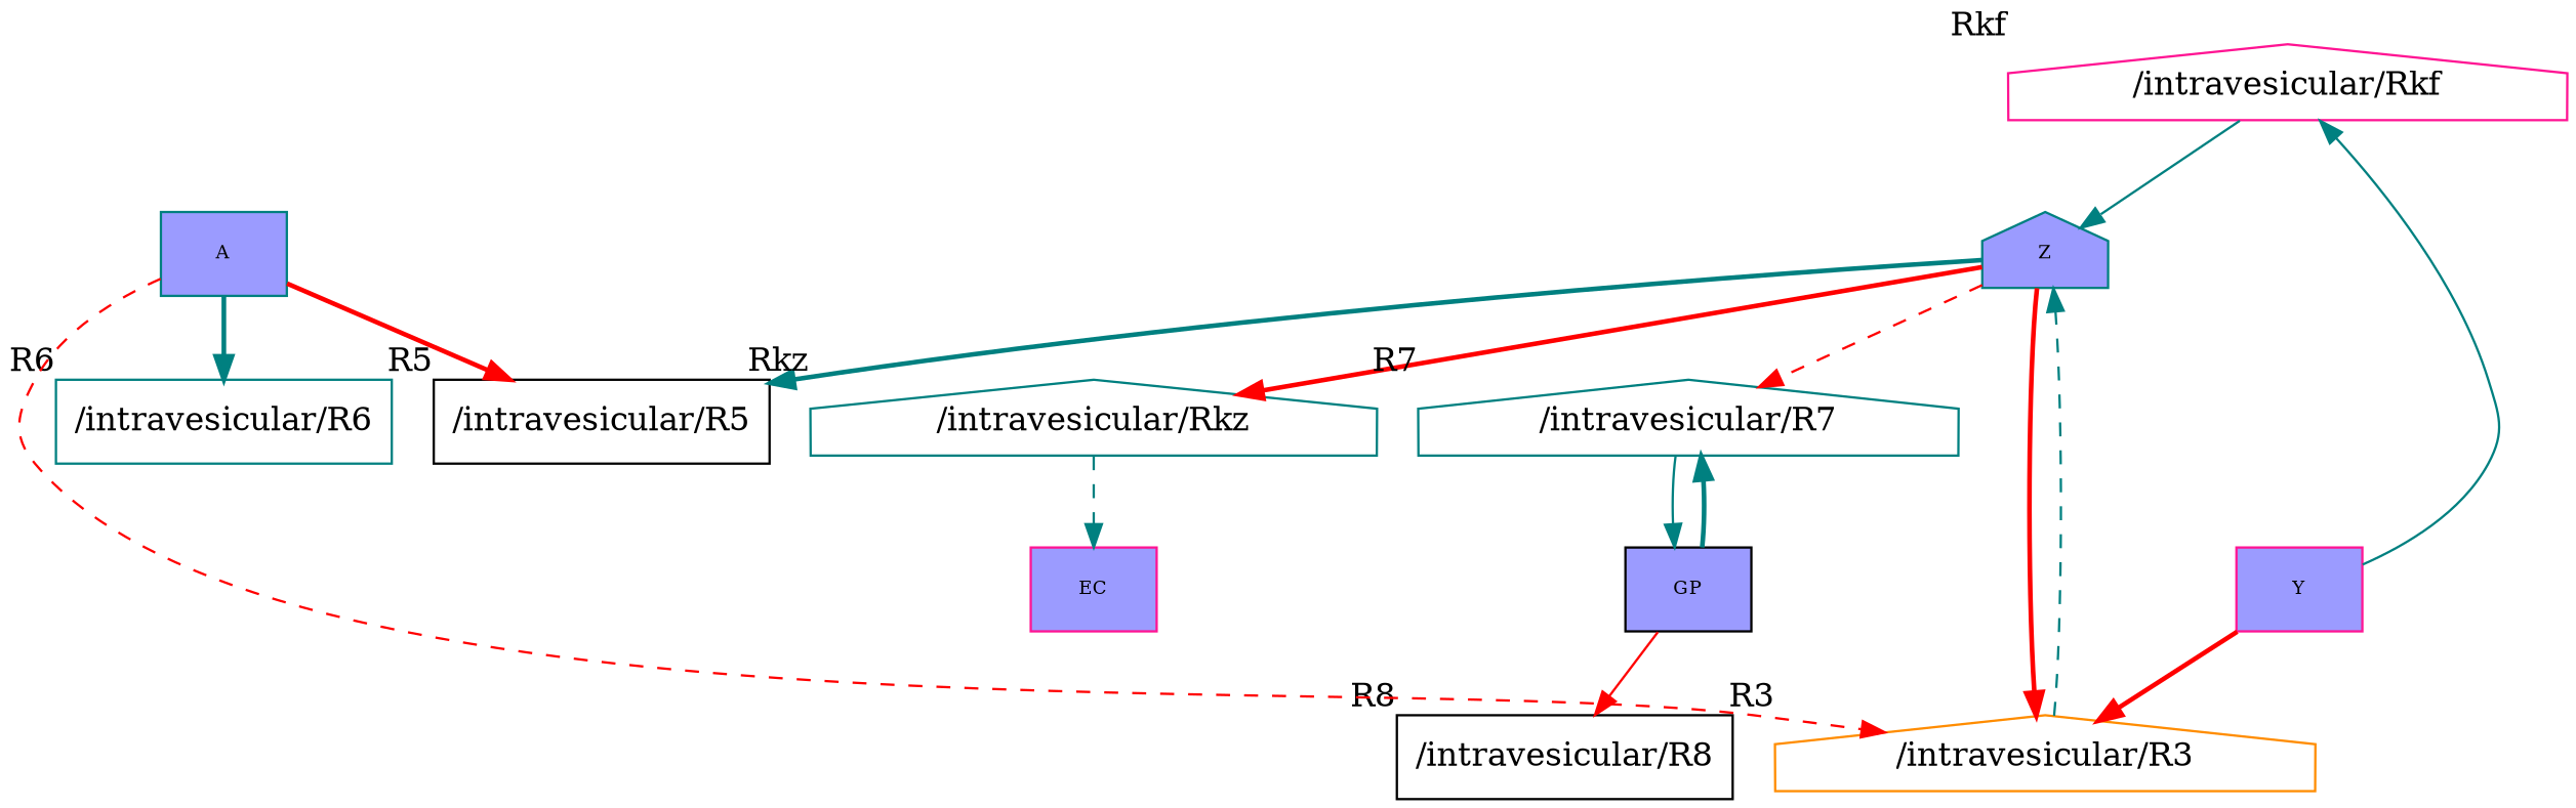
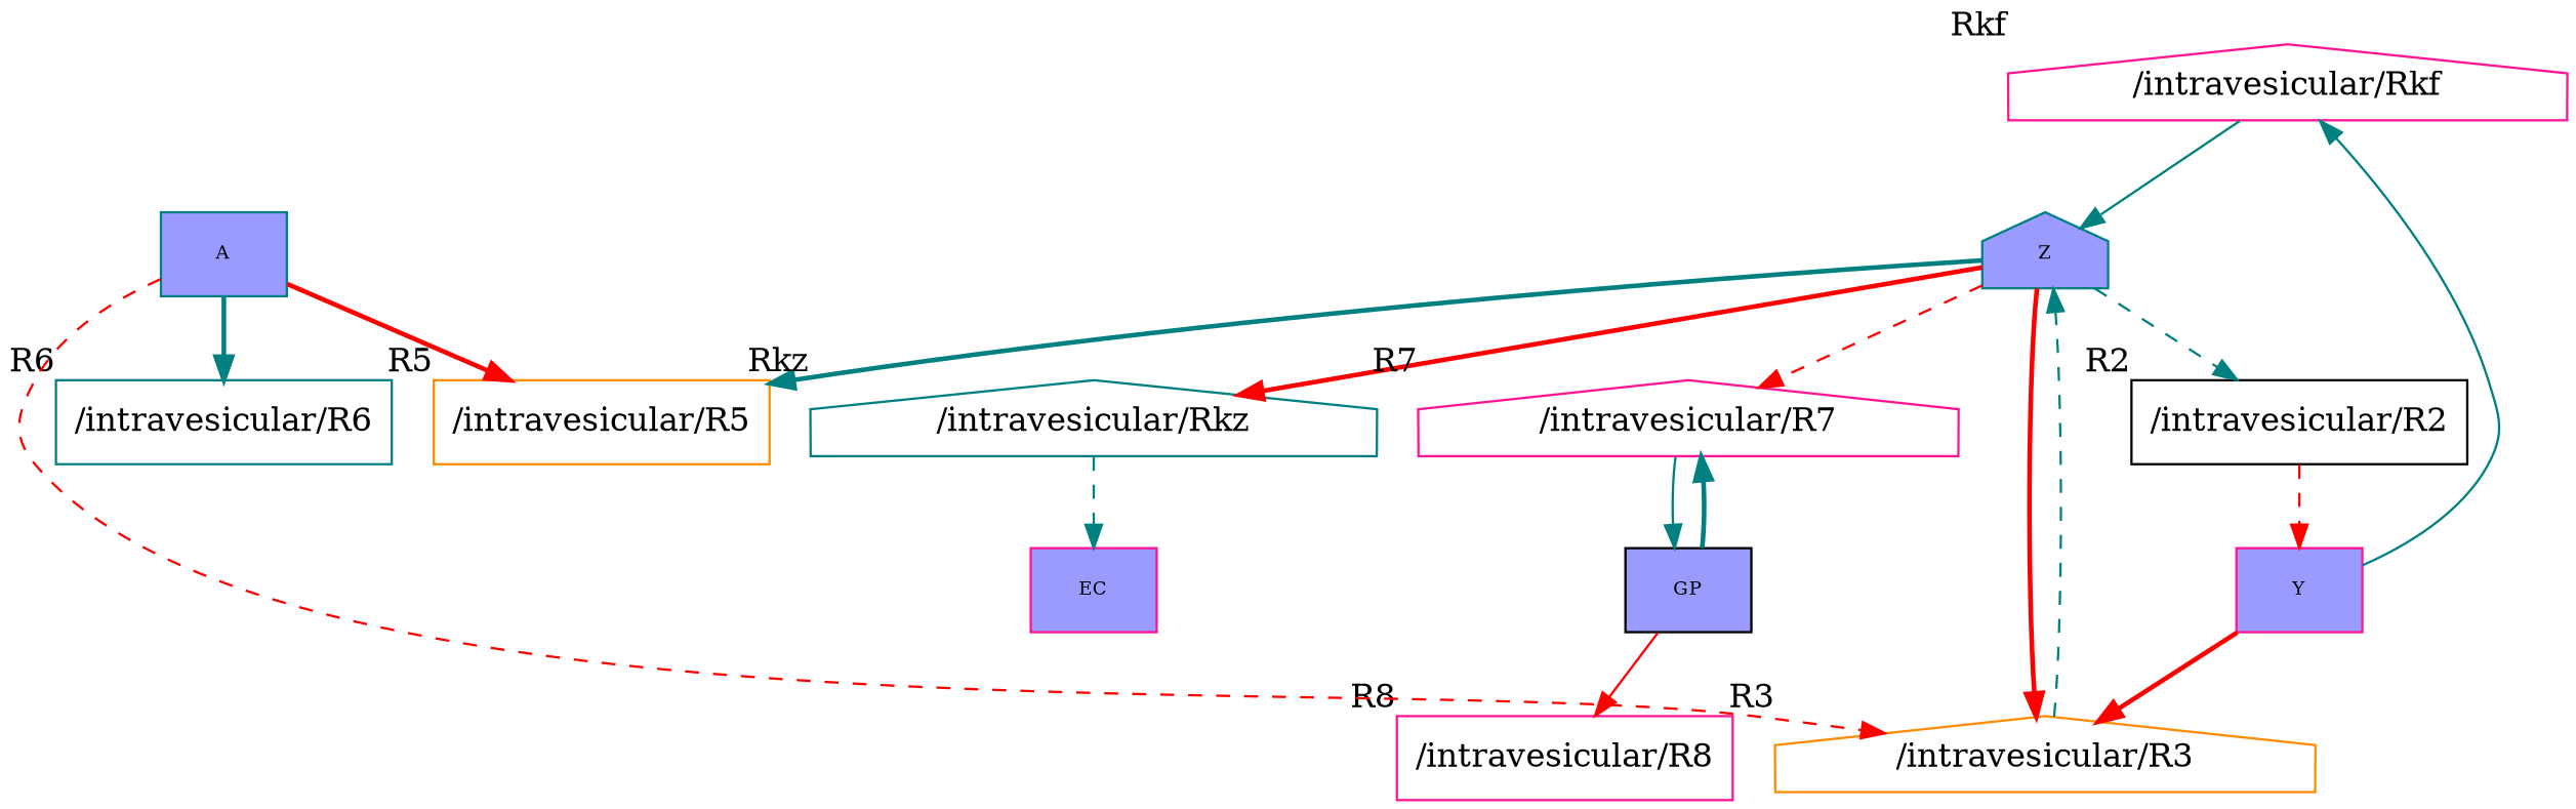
  strict digraph {
    node [color=deeppink shape=box type=reaction]
    edge [color=teal style=bold]
    "/intravesicular/Rkf" [shape=house xlabel=Rkf]
    n2 [color=teal fillcolor="#0000ff64" fontsize=8 label=Z shape=house style=filled type=species]
-   "/intravesicular/R5" [color=black xlabel=R5]
+   "/intravesicular/R5" [color=darkorange xlabel=R5]
    "/intravesicular/Rkz" [color=teal shape=house xlabel=Rkz]
+   "/intravesicular/R2" [color=black xlabel=R2]
    "/intravesicular/R3" [color=darkorange shape=house xlabel=R3]
-   "/intravesicular/R7" [color=teal shape=house xlabel=R7]
-   "/intravesicular/R8" [color=black xlabel=R8]
+   "/intravesicular/R7" [shape=house xlabel=R7]
+   "/intravesicular/R8" [xlabel=R8]
    n9 [fillcolor="#0000ff64" fontsize=8 label=EC style=filled type=species]
    n10 [fillcolor="#0000ff64" fontsize=8 label=Y style=filled type=species]
    n11 [color=black fillcolor="#0000ff64" fontsize=8 label=GP style=filled type=species]
    "/intravesicular/R6" [color=teal xlabel=R6]
    n13 [color=teal fillcolor="#0000ff64" fontsize=8 label=A style=filled type=species]
    "/intravesicular/Rkf" -> n2 [style=solid]
    n2 -> "/intravesicular/R5"
    n2 -> "/intravesicular/Rkz" [color=red]
+   n2 -> "/intravesicular/R2" [style=dashed]
    n2 -> "/intravesicular/R3" [color=red]
    n2 -> "/intravesicular/R7" [color=red style=dashed]
    "/intravesicular/Rkz" -> n9 [style=dashed]
+   "/intravesicular/R2" -> n10 [color=red style=dashed]
    "/intravesicular/R3" -> n2 [style=dashed]
    "/intravesicular/R7" -> n11 [style=solid]
    n10 -> "/intravesicular/Rkf" [style=solid]
    n10 -> "/intravesicular/R3" [color=red]
    n11 -> "/intravesicular/R7"
    n11 -> "/intravesicular/R8" [color=red style=solid]
    n13 -> "/intravesicular/R5" [color=red]
    n13 -> "/intravesicular/R3" [color=red style=dashed]
    n13 -> "/intravesicular/R6"
  }
